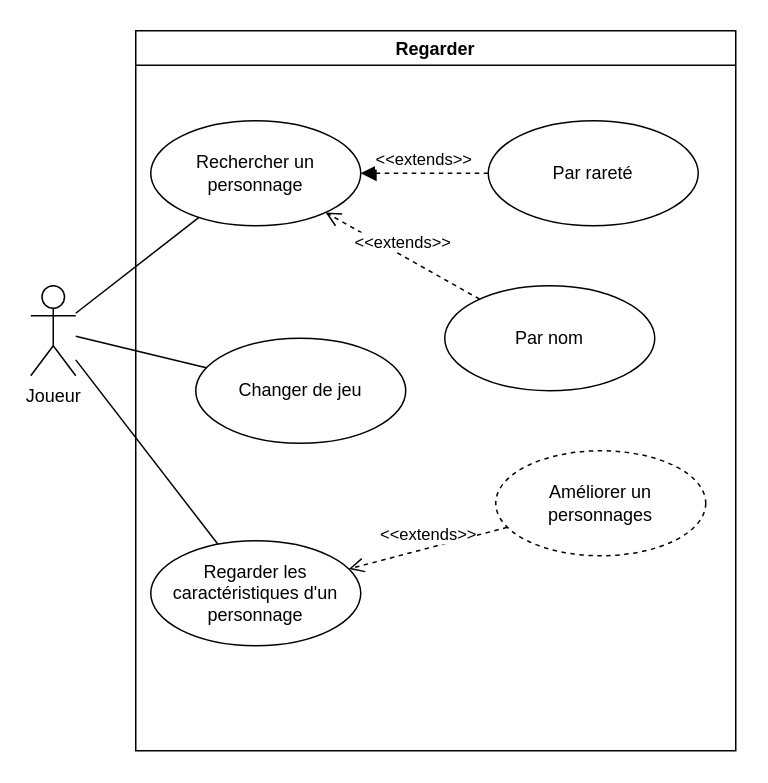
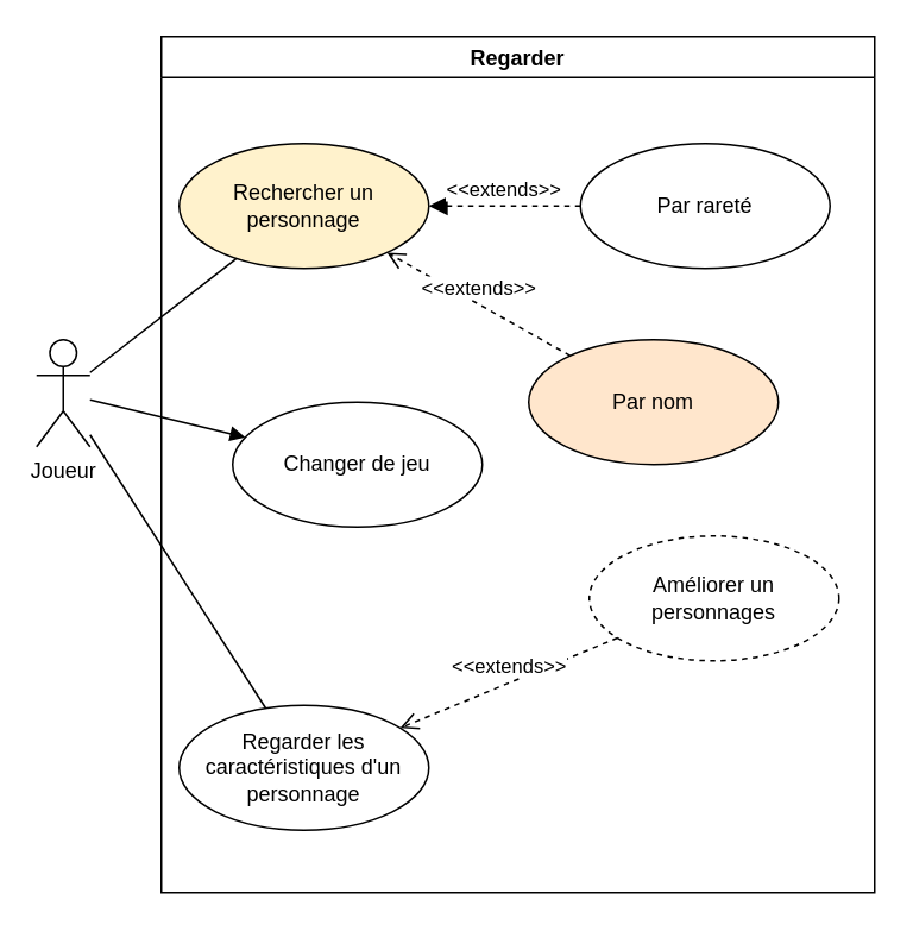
  <mxCell id="0" />
  <mxCell id="1" parent="0" />
  <mxCell id="2" value="Regarder" style="swimlane;" vertex="1" parent="1"><mxGeometry x="90" y="20" width="400" height="480" as="geometry" /></mxCell>
- <mxCell id="3" value="Rechercher un personnage" style="ellipse;whiteSpace=wrap;html=1;" vertex="1" parent="2"><mxGeometry x="10" y="60" width="140" height="70" as="geometry" /></mxCell>
+ <mxCell id="3" value="Rechercher un personnage" style="ellipse;whiteSpace=wrap;html=1;fillColor=#fff2cc;" vertex="1" parent="2"><mxGeometry x="10" y="60" width="140" height="70" as="geometry" /></mxCell>
  <mxCell id="4" value="Par rareté" style="ellipse;whiteSpace=wrap;html=1;" vertex="1" parent="2"><mxGeometry x="235" y="60" width="140" height="70" as="geometry" /></mxCell>
- <mxCell id="5" value="Par nom" style="ellipse;whiteSpace=wrap;html=1;" vertex="1" parent="2"><mxGeometry x="206" y="170" width="140" height="70" as="geometry" /></mxCell>
+ <mxCell id="5" value="Par nom" style="ellipse;whiteSpace=wrap;html=1;fillColor=#ffe6cc;" vertex="1" parent="2"><mxGeometry x="206" y="170" width="140" height="70" as="geometry" /></mxCell>
  <mxCell id="6" value="&amp;lt;&amp;lt;extends&amp;gt;&amp;gt;" style="html=1;verticalAlign=bottom;endArrow=open;dashed=1;endSize=8;rounded=0;" edge="1" parent="2" source="5" target="3"><mxGeometry relative="1" as="geometry"><mxPoint x="190" y="180" as="sourcePoint" /><mxPoint x="110" y="180" as="targetPoint" /><mxPoint as="offset" /></mxGeometry></mxCell>
  <mxCell id="7" value="&amp;lt;&amp;lt;extends&amp;gt;&amp;gt;" style="html=1;verticalAlign=bottom;endArrow=block;dashed=1;endSize=8;rounded=0;" edge="1" parent="2" source="4" target="3"><mxGeometry relative="1" as="geometry"><mxPoint x="239.394" y="188.886" as="sourcePoint" /><mxPoint x="136.564" y="131.133" as="targetPoint" /><mxPoint as="offset" /></mxGeometry></mxCell>
  <mxCell id="8" value="Changer de jeu" style="ellipse;whiteSpace=wrap;html=1;" vertex="1" parent="2"><mxGeometry x="40" y="205" width="140" height="70" as="geometry" /></mxCell>
- <mxCell id="9" value="Regarder les caractéristiques d'un personnage" style="ellipse;whiteSpace=wrap;html=1;" vertex="1" parent="2"><mxGeometry x="10" y="340" width="140" height="70" as="geometry" /></mxCell>
+ <mxCell id="9" value="Regarder les caractéristiques d'un personnage" style="ellipse;whiteSpace=wrap;html=1;" vertex="1" parent="2"><mxGeometry x="10" y="375" width="140" height="70" as="geometry" /></mxCell>
  <mxCell id="10" value="Améliorer un personnages" style="ellipse;whiteSpace=wrap;html=1;dashed=1;" vertex="1" parent="2"><mxGeometry x="240" y="280" width="140" height="70" as="geometry" /></mxCell>
  <mxCell id="11" value="&amp;lt;&amp;lt;extends&amp;gt;&amp;gt;" style="html=1;verticalAlign=bottom;endArrow=open;dashed=1;endSize=8;rounded=0;" edge="1" parent="2" source="10" target="9"><mxGeometry relative="1" as="geometry"><mxPoint x="239.387" y="188.888" as="sourcePoint" /><mxPoint x="136.628" y="131.105" as="targetPoint" /><mxPoint as="offset" /></mxGeometry></mxCell>
  <mxCell id="12" value="Joueur" style="shape=umlActor;verticalLabelPosition=bottom;verticalAlign=top;html=1;" vertex="1" parent="1"><mxGeometry x="20" y="190" width="30" height="60" as="geometry" /></mxCell>
  <mxCell id="13" value="" style="endArrow=none;html=1;rounded=0;" edge="1" parent="1" source="12" target="3"><mxGeometry width="50" height="50" relative="1" as="geometry"><mxPoint x="300" y="290" as="sourcePoint" /><mxPoint x="350" y="240" as="targetPoint" /></mxGeometry></mxCell>
- <mxCell id="14" value="" style="endArrow=none;html=1;rounded=0;" edge="1" parent="1" source="12" target="8"><mxGeometry width="50" height="50" relative="1" as="geometry"><mxPoint x="60" y="218.343" as="sourcePoint" /><mxPoint x="142.206" y="154.46" as="targetPoint" /></mxGeometry></mxCell>
+ <mxCell id="14" value="" style="endArrow=block;html=1;rounded=0;" edge="1" parent="1" source="12" target="8"><mxGeometry width="50" height="50" relative="1" as="geometry"><mxPoint x="60" y="218.343" as="sourcePoint" /><mxPoint x="142.206" y="154.46" as="targetPoint" /></mxGeometry></mxCell>
  <mxCell id="15" value="" style="endArrow=none;html=1;rounded=0;" edge="1" parent="1" source="12" target="9"><mxGeometry width="50" height="50" relative="1" as="geometry"><mxPoint x="60" y="233.634" as="sourcePoint" /><mxPoint x="147.026" y="254.717" as="targetPoint" /></mxGeometry></mxCell>
